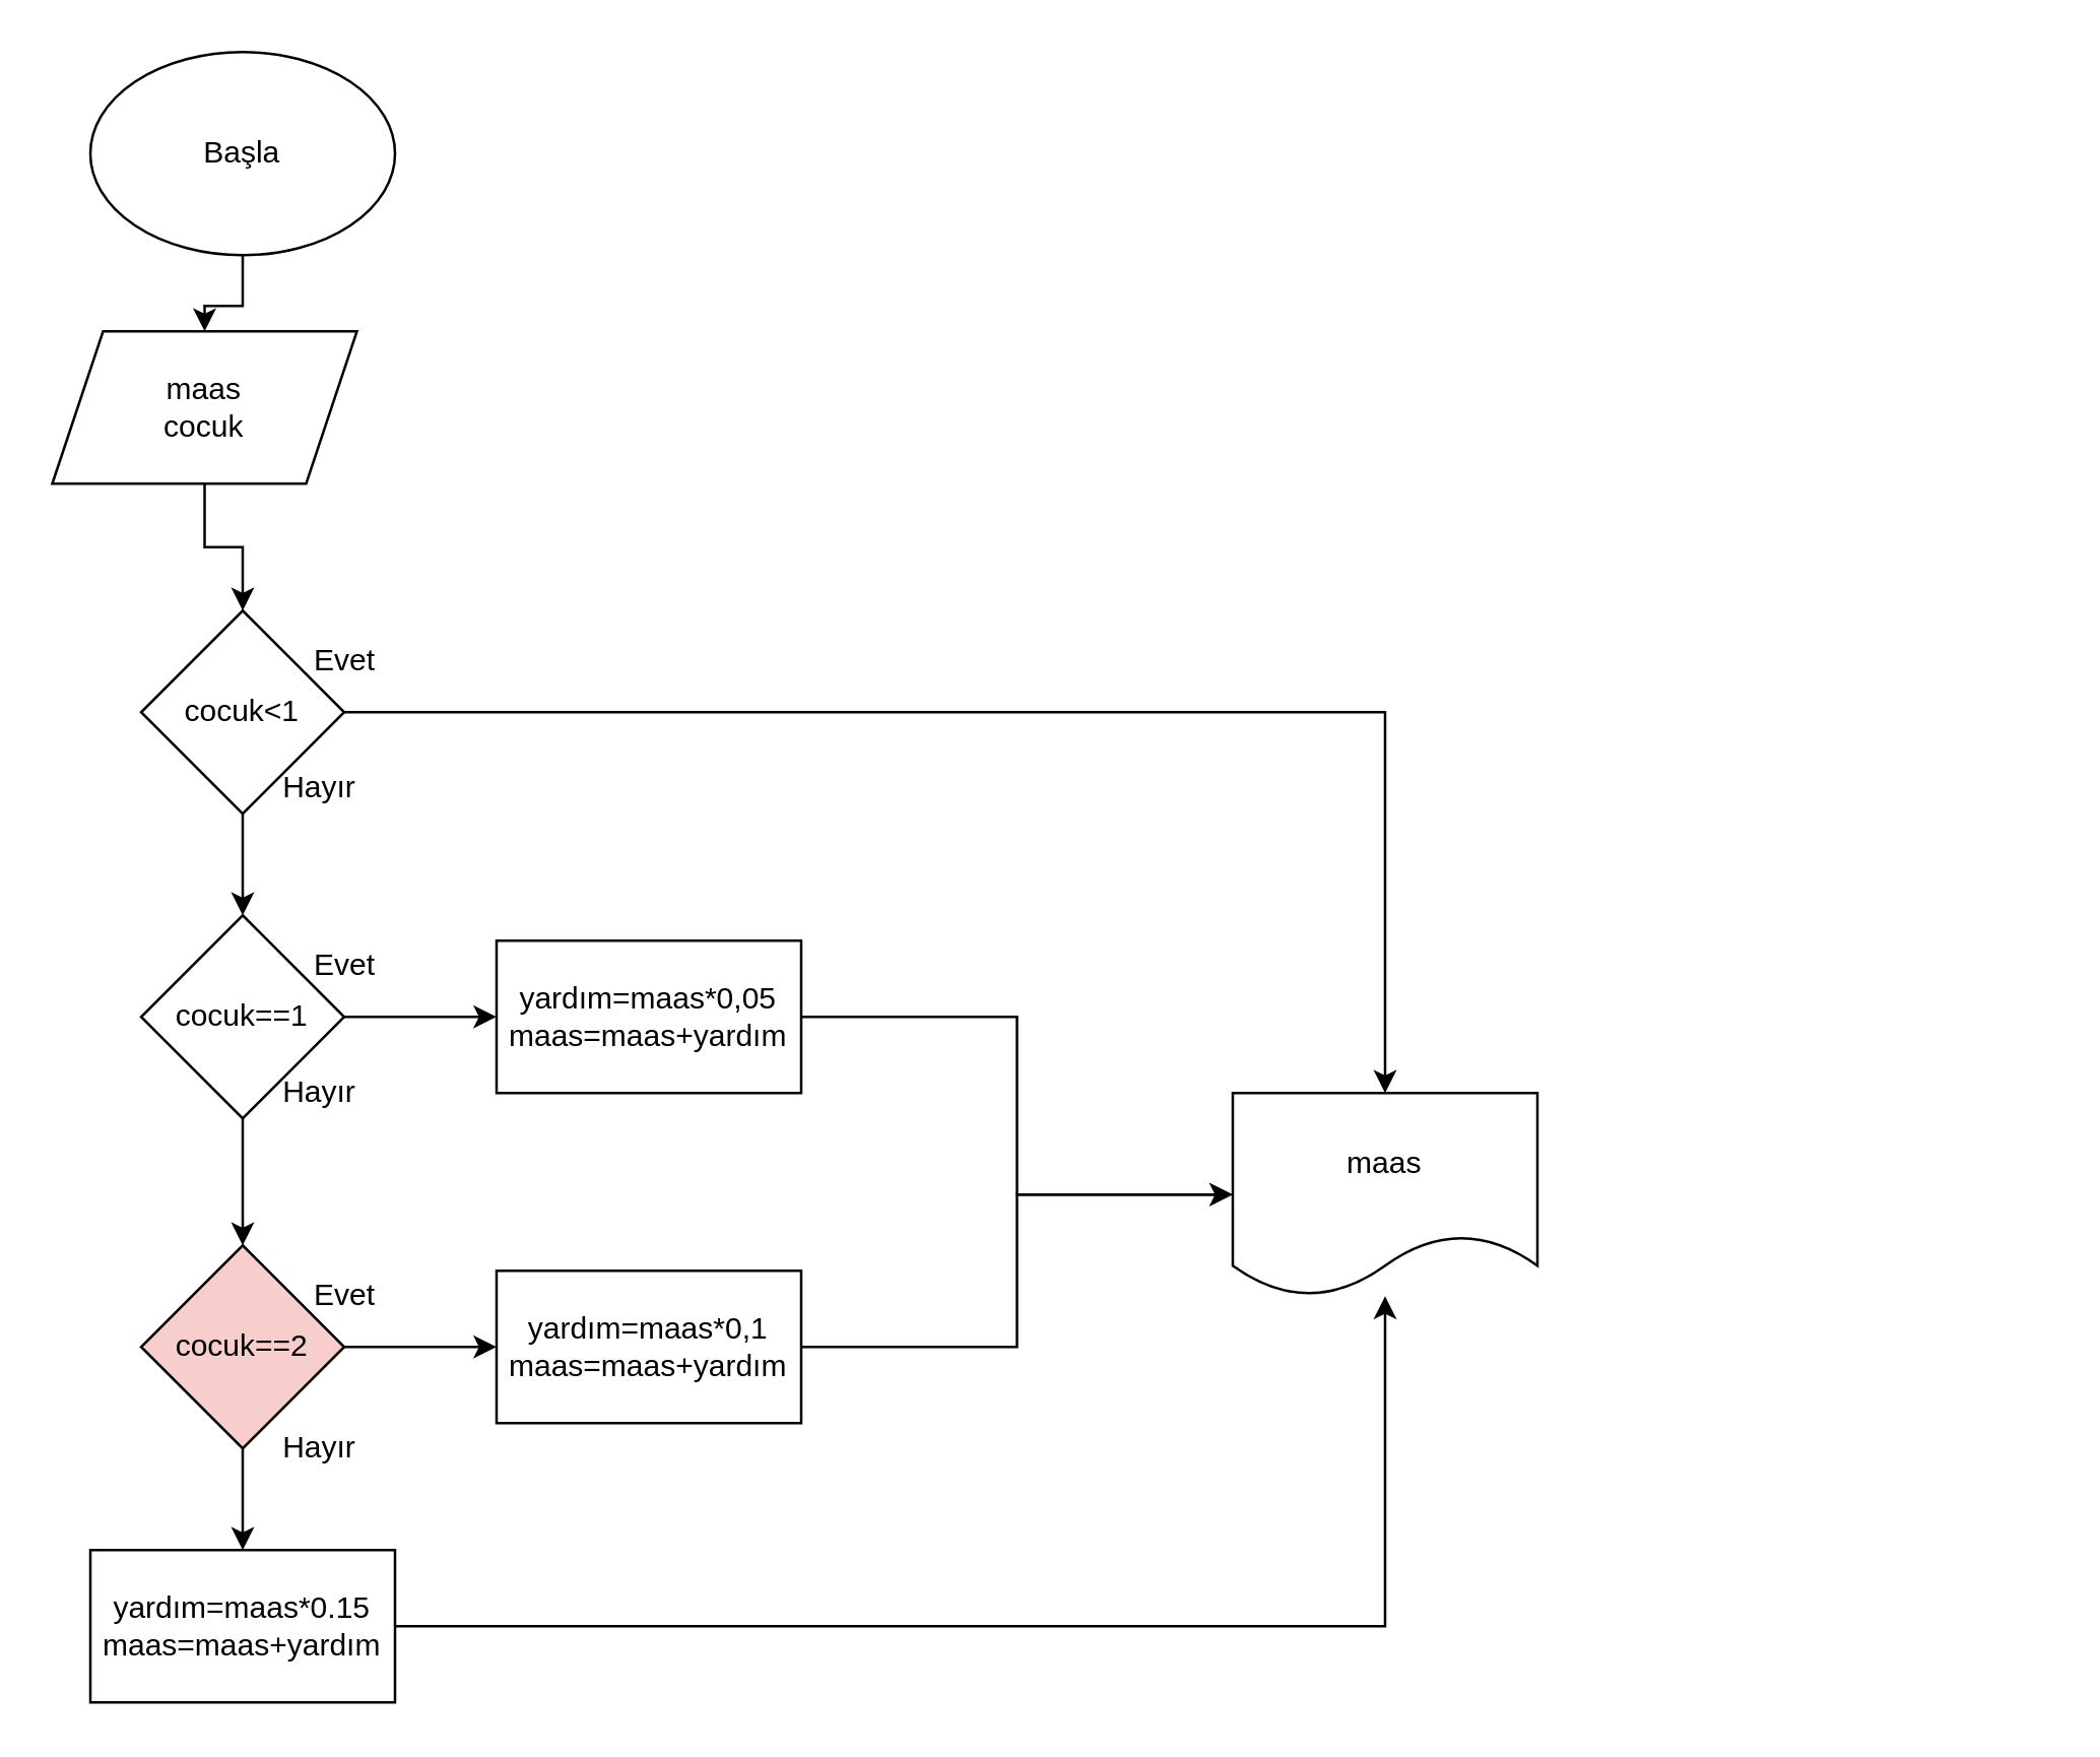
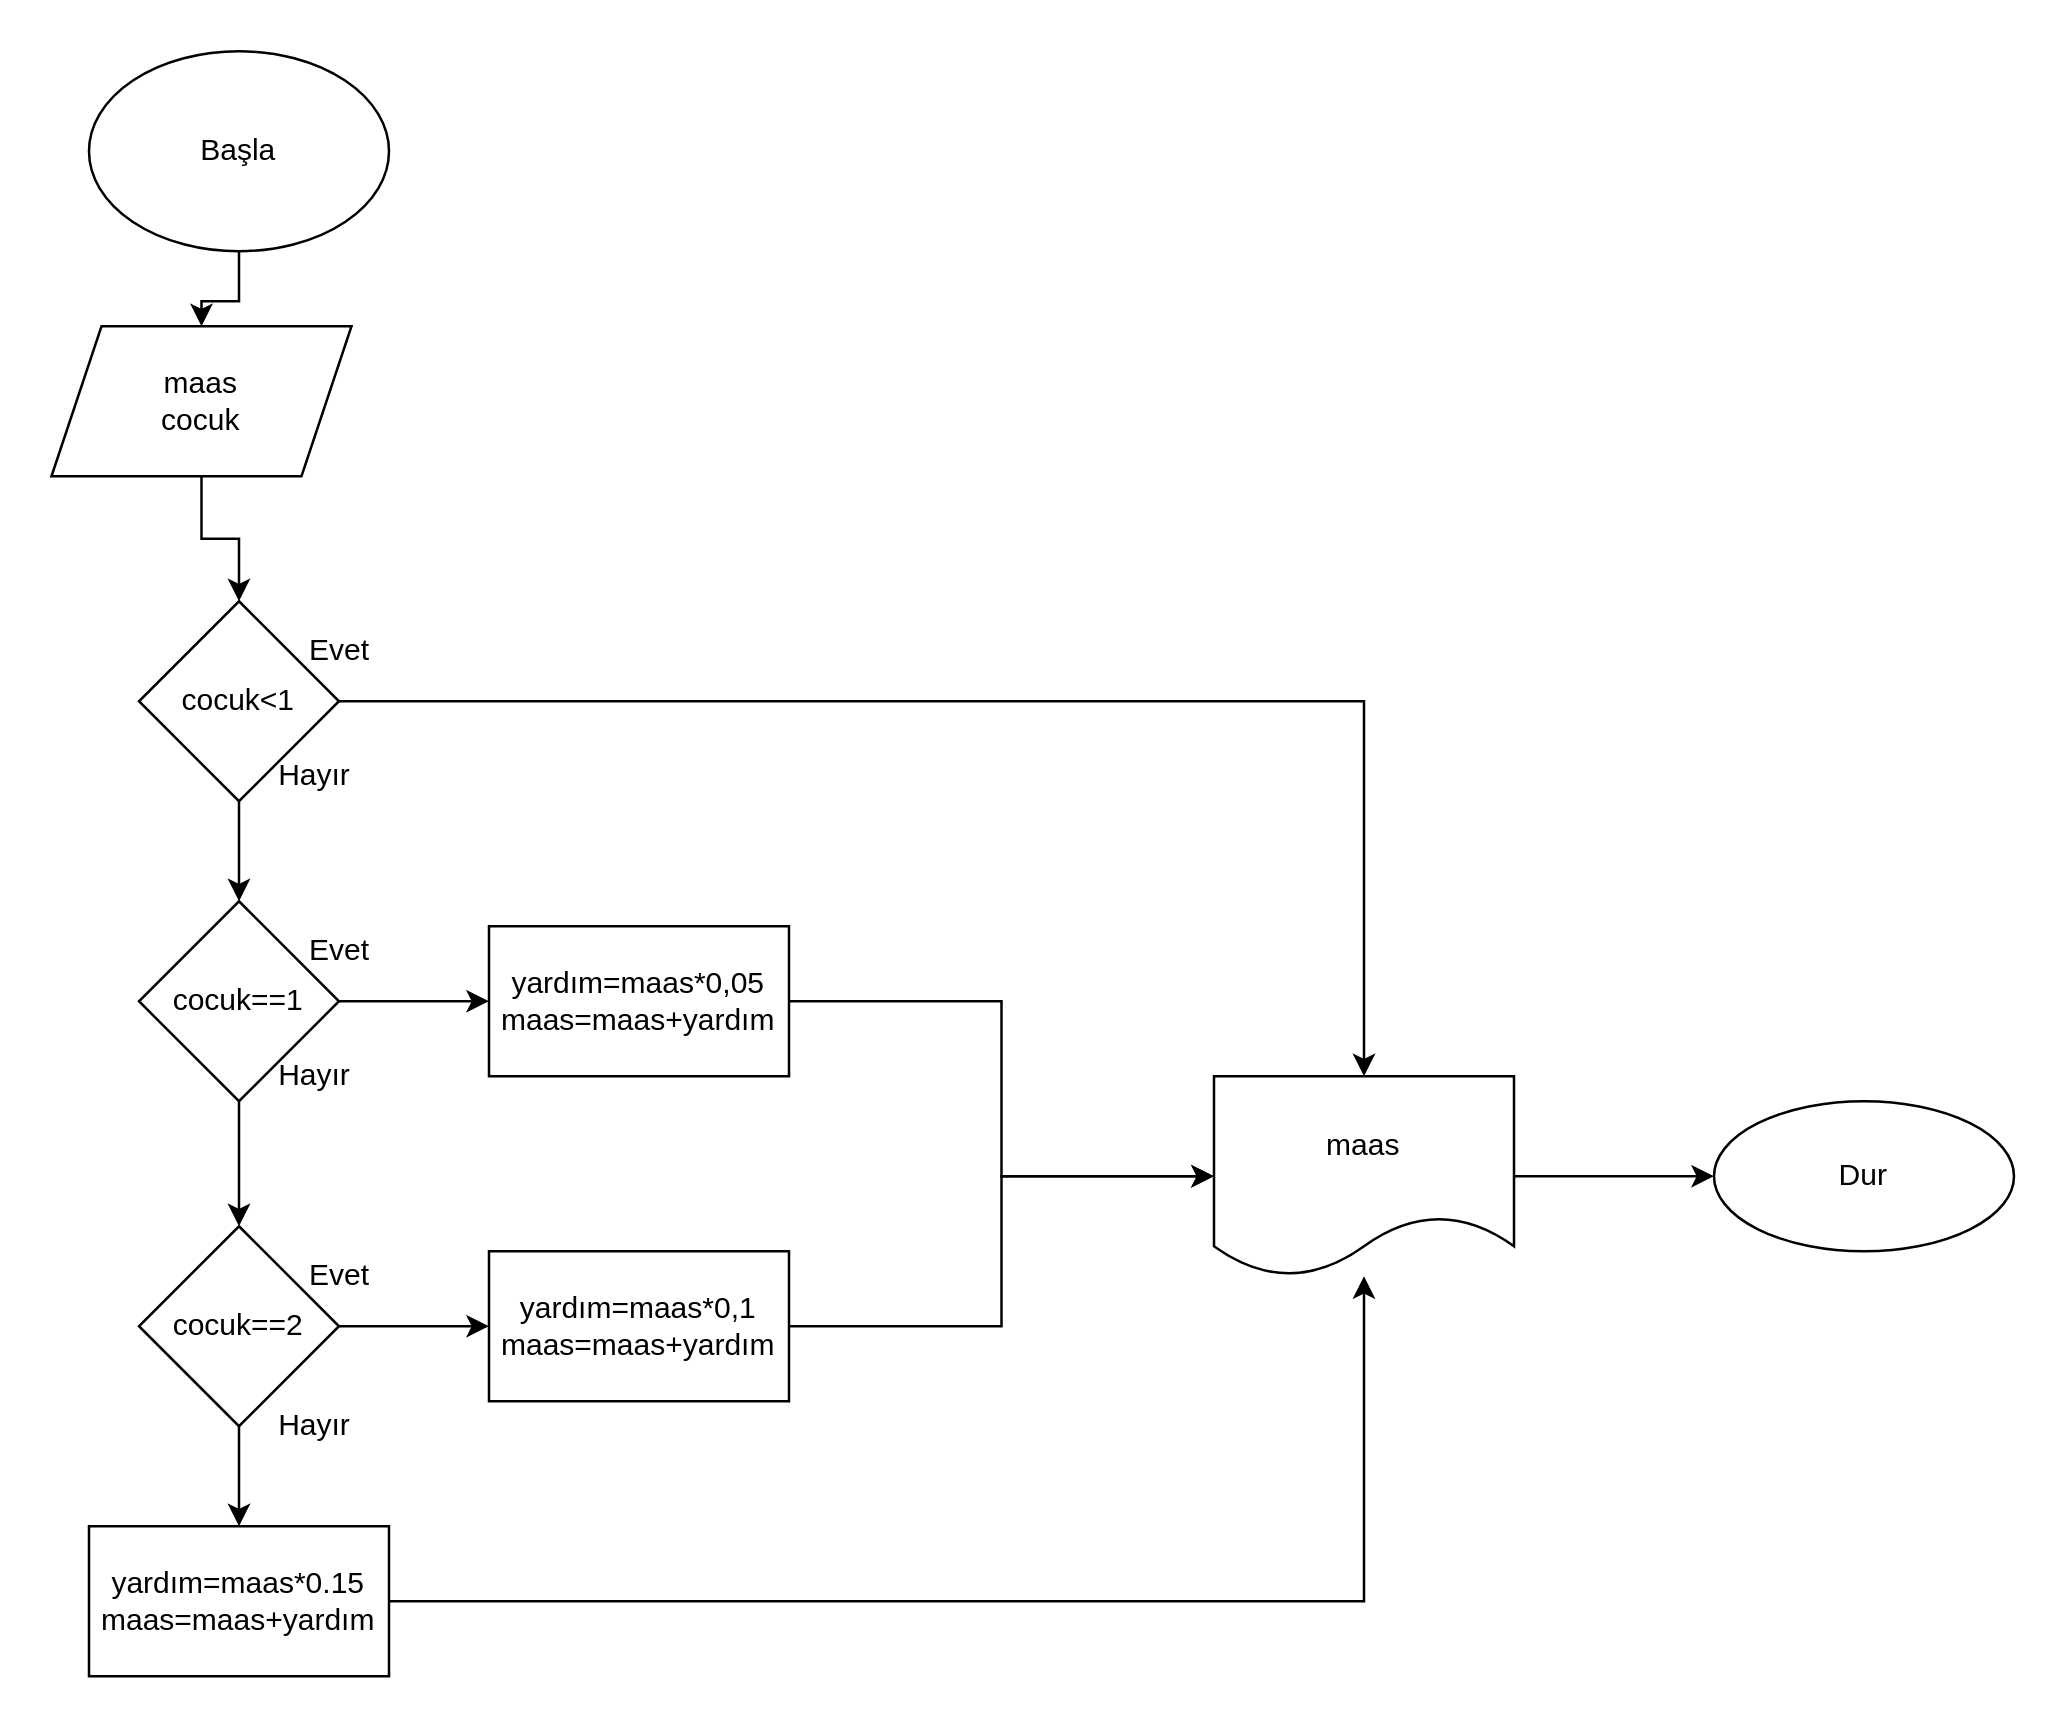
  <mxCell id="0" />
  <mxCell id="1" parent="0" />
  <mxCell id="2" value="" style="edgeStyle=orthogonalEdgeStyle;rounded=0;orthogonalLoop=1;jettySize=auto;html=1;" edge="1" parent="1" source="3" target="5"><mxGeometry relative="1" as="geometry" /></mxCell>
  <mxCell id="3" value="Başla" style="ellipse;whiteSpace=wrap;html=1;" vertex="1" parent="1"><mxGeometry x="35" y="20" width="120" height="80" as="geometry" /></mxCell>
  <mxCell id="4" value="" style="edgeStyle=orthogonalEdgeStyle;rounded=0;orthogonalLoop=1;jettySize=auto;html=1;" edge="1" parent="1" source="5" target="8"><mxGeometry relative="1" as="geometry" /></mxCell>
  <mxCell id="5" value="maas&lt;br&gt;cocuk" style="shape=parallelogram;perimeter=parallelogramPerimeter;whiteSpace=wrap;html=1;fixedSize=1;" vertex="1" parent="1"><mxGeometry x="20" y="130" width="120" height="60" as="geometry" /></mxCell>
  <mxCell id="6" value="" style="edgeStyle=orthogonalEdgeStyle;rounded=0;orthogonalLoop=1;jettySize=auto;html=1;" edge="1" parent="1" source="8" target="10"><mxGeometry relative="1" as="geometry" /></mxCell>
  <mxCell id="7" value="" style="edgeStyle=orthogonalEdgeStyle;rounded=0;orthogonalLoop=1;jettySize=auto;html=1;" edge="1" parent="1" source="8" target="15"><mxGeometry relative="1" as="geometry" /></mxCell>
  <mxCell id="8" value="cocuk&amp;lt;1" style="rhombus;whiteSpace=wrap;html=1;" vertex="1" parent="1"><mxGeometry x="55" y="240" width="80" height="80" as="geometry" /></mxCell>
+ <mxCell id="9" value="" style="edgeStyle=orthogonalEdgeStyle;rounded=0;orthogonalLoop=1;jettySize=auto;html=1;" edge="1" parent="1" source="10" target="29"><mxGeometry relative="1" as="geometry" /></mxCell>
  <mxCell id="10" value="maas" style="shape=document;whiteSpace=wrap;html=1;boundedLbl=1;" vertex="1" parent="1"><mxGeometry x="485" y="430" width="120" height="80" as="geometry" /></mxCell>
  <mxCell id="11" value="Evet" style="text;html=1;align=center;verticalAlign=middle;resizable=0;points=[];autosize=1;strokeColor=none;fillColor=none;" vertex="1" parent="1"><mxGeometry x="115" y="250" width="40" height="20" as="geometry" /></mxCell>
  <mxCell id="12" value="Hayır" style="text;html=1;align=center;verticalAlign=middle;resizable=0;points=[];autosize=1;strokeColor=none;fillColor=none;" vertex="1" parent="1"><mxGeometry x="105" y="300" width="40" height="20" as="geometry" /></mxCell>
  <mxCell id="13" value="" style="edgeStyle=orthogonalEdgeStyle;rounded=0;orthogonalLoop=1;jettySize=auto;html=1;" edge="1" parent="1" source="15" target="17"><mxGeometry relative="1" as="geometry" /></mxCell>
  <mxCell id="14" value="" style="edgeStyle=orthogonalEdgeStyle;rounded=0;orthogonalLoop=1;jettySize=auto;html=1;" edge="1" parent="1" source="15" target="20"><mxGeometry relative="1" as="geometry" /></mxCell>
  <mxCell id="15" value="cocuk==1" style="rhombus;whiteSpace=wrap;html=1;" vertex="1" parent="1"><mxGeometry x="55" y="360" width="80" height="80" as="geometry" /></mxCell>
  <mxCell id="16" style="edgeStyle=orthogonalEdgeStyle;rounded=0;orthogonalLoop=1;jettySize=auto;html=1;exitX=1;exitY=0.5;exitDx=0;exitDy=0;entryX=0;entryY=0.5;entryDx=0;entryDy=0;" edge="1" parent="1" source="17" target="10"><mxGeometry relative="1" as="geometry" /></mxCell>
  <mxCell id="17" value="yardım=maas*0,05&lt;br&gt;maas=maas+yardım" style="whiteSpace=wrap;html=1;" vertex="1" parent="1"><mxGeometry x="195" y="370" width="120" height="60" as="geometry" /></mxCell>
  <mxCell id="18" value="" style="edgeStyle=orthogonalEdgeStyle;rounded=0;orthogonalLoop=1;jettySize=auto;html=1;" edge="1" parent="1" source="20" target="24"><mxGeometry relative="1" as="geometry" /></mxCell>
  <mxCell id="19" value="" style="edgeStyle=orthogonalEdgeStyle;rounded=0;orthogonalLoop=1;jettySize=auto;html=1;" edge="1" parent="1" source="20"><mxGeometry relative="1" as="geometry"><mxPoint x="95" y="610" as="targetPoint" /></mxGeometry></mxCell>
- <mxCell id="20" value="cocuk==2" style="rhombus;whiteSpace=wrap;html=1;fillColor=#f8cecc;" vertex="1" parent="1"><mxGeometry x="55" y="490" width="80" height="80" as="geometry" /></mxCell>
+ <mxCell id="20" value="cocuk==2" style="rhombus;whiteSpace=wrap;html=1;" vertex="1" parent="1"><mxGeometry x="55" y="490" width="80" height="80" as="geometry" /></mxCell>
  <mxCell id="21" value="Evet" style="text;html=1;align=center;verticalAlign=middle;resizable=0;points=[];autosize=1;strokeColor=none;fillColor=none;" vertex="1" parent="1"><mxGeometry x="115" y="370" width="40" height="20" as="geometry" /></mxCell>
  <mxCell id="22" value="Hayır" style="text;html=1;align=center;verticalAlign=middle;resizable=0;points=[];autosize=1;strokeColor=none;fillColor=none;" vertex="1" parent="1"><mxGeometry x="105" y="420" width="40" height="20" as="geometry" /></mxCell>
  <mxCell id="23" style="edgeStyle=orthogonalEdgeStyle;rounded=0;orthogonalLoop=1;jettySize=auto;html=1;exitX=1;exitY=0.5;exitDx=0;exitDy=0;" edge="1" parent="1" source="24" target="10"><mxGeometry relative="1" as="geometry" /></mxCell>
  <mxCell id="24" value="yardım=maas*0,1&lt;br&gt;maas=maas+yardım" style="whiteSpace=wrap;html=1;" vertex="1" parent="1"><mxGeometry x="195" y="500" width="120" height="60" as="geometry" /></mxCell>
  <mxCell id="25" value="Evet" style="text;html=1;align=center;verticalAlign=middle;resizable=0;points=[];autosize=1;strokeColor=none;fillColor=none;" vertex="1" parent="1"><mxGeometry x="115" y="500" width="40" height="20" as="geometry" /></mxCell>
  <mxCell id="26" value="Hayır" style="text;html=1;align=center;verticalAlign=middle;resizable=0;points=[];autosize=1;strokeColor=none;fillColor=none;" vertex="1" parent="1"><mxGeometry x="105" y="560" width="40" height="20" as="geometry" /></mxCell>
  <mxCell id="27" style="edgeStyle=orthogonalEdgeStyle;rounded=0;orthogonalLoop=1;jettySize=auto;html=1;exitX=1;exitY=0.5;exitDx=0;exitDy=0;" edge="1" parent="1" source="28" target="10"><mxGeometry relative="1" as="geometry" /></mxCell>
  <mxCell id="28" value="yardım=maas*0.15&lt;br&gt;maas=maas+yardım" style="rounded=0;whiteSpace=wrap;html=1;" vertex="1" parent="1"><mxGeometry x="35" y="610" width="120" height="60" as="geometry" /></mxCell>
+ <mxCell id="29" value="Dur" style="ellipse;whiteSpace=wrap;html=1;" vertex="1" parent="1"><mxGeometry x="685" y="440" width="120" height="60" as="geometry" /></mxCell>
